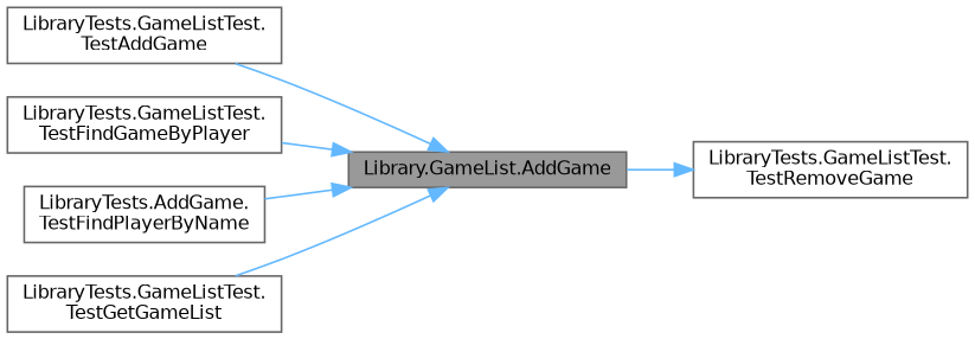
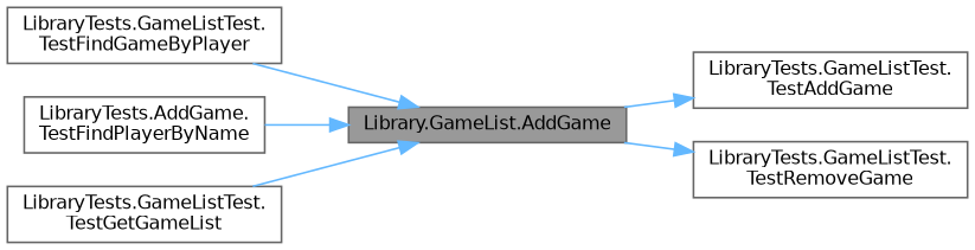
  digraph {
    rankdir=RL
    node [color=grey40 fillcolor=white fontname=Helvetica fontsize=10 shape=box style=filled]
    edge [color=steelblue1 dir=back fontname=Helvetica fontsize=10 labelfontname=Helvetica labelfontsize=10 style=solid]
    n1 [color=gray40 fillcolor=grey60 fontcolor=black height=0.2 label="Library.GameList.AddGame" width=0.4]
    n2 [height=0.2 label="LibraryTests.GameListTest.\lTestAddGame" width=0.4]
    n3 [height=0.2 label="LibraryTests.GameListTest.\lTestFindGameByPlayer" width=0.4]
    n4 [height=0.2 label="LibraryTests.AddGame.\lTestFindPlayerByName" width=0.4]
    n5 [height=0.2 label="LibraryTests.GameListTest.\lTestGetGameList" width=0.4]
    n6 [height=0.2 label="LibraryTests.GameListTest.\lTestRemoveGame" width=0.4]
-   n1 -> n2
+   n2 -> n1
    n1 -> n3
    n1 -> n4
    n1 -> n5
    n6 -> n1
  }
